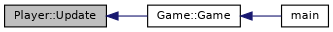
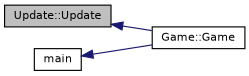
  digraph {
    rankdir=LR
    node [color=black fillcolor=white fontname=Helvetica fontsize=10 shape=record style=filled]
    edge [color=midnightblue dir=back fontname=Helvetica fontsize=10 labelfontname=Helvetica labelfontsize=10 style=solid]
-   n1 [fillcolor=grey75 fontcolor=black height=0.2 label="Player::Update" width=0.4]
+   n1 [fillcolor=grey75 fontcolor=black height=0.2 label="Update::Update" width=0.4]
    n2 [height=0.2 label="Game::Game" width=0.4]
    n3 [height=0.2 label=main width=0.4]
    n1 -> n2
-   n2 -> n3
+   n3 -> n2
  }
